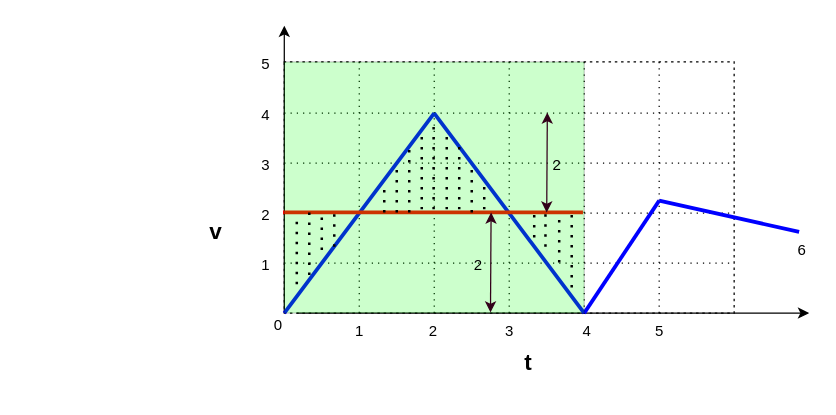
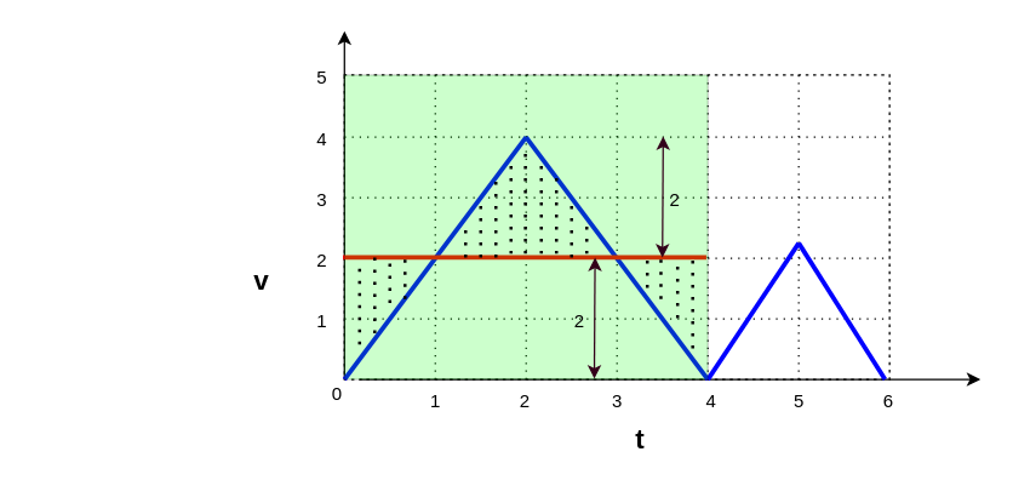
  <mxCell id="0" />
  <mxCell id="1" parent="0" />
  <mxCell id="2" value="" style="shape=table;startSize=0;container=1;collapsible=0;childLayout=tableLayout;dashed=1;dashPattern=1 4;" parent="1" vertex="1"><mxGeometry x="227" y="49" width="360" height="201" as="geometry" /></mxCell>
  <mxCell id="3" value="" style="shape=tableRow;horizontal=0;startSize=0;swimlaneHead=0;swimlaneBody=0;top=0;left=0;bottom=0;right=0;collapsible=0;dropTarget=0;fillColor=none;points=[[0,0.5],[1,0.5]];portConstraint=eastwest;" parent="2" vertex="1"><mxGeometry width="360" height="41" as="geometry" /></mxCell>
  <mxCell id="4" value="" style="shape=partialRectangle;html=1;whiteSpace=wrap;connectable=0;overflow=hidden;fillColor=none;top=0;left=0;bottom=0;right=0;pointerEvents=1;" parent="3" vertex="1"><mxGeometry width="60" height="41" as="geometry"><mxRectangle width="60" height="41" as="alternateBounds" /></mxGeometry></mxCell>
  <mxCell id="5" value="" style="shape=partialRectangle;html=1;whiteSpace=wrap;connectable=0;overflow=hidden;fillColor=none;top=0;left=0;bottom=0;right=0;pointerEvents=1;" parent="3" vertex="1"><mxGeometry x="60" width="60" height="41" as="geometry"><mxRectangle width="60" height="41" as="alternateBounds" /></mxGeometry></mxCell>
  <mxCell id="6" value="" style="shape=partialRectangle;html=1;whiteSpace=wrap;connectable=0;overflow=hidden;fillColor=none;top=0;left=0;bottom=0;right=0;pointerEvents=1;" parent="3" vertex="1"><mxGeometry x="120" width="60" height="41" as="geometry"><mxRectangle width="60" height="41" as="alternateBounds" /></mxGeometry></mxCell>
  <mxCell id="7" value="" style="shape=partialRectangle;html=1;whiteSpace=wrap;connectable=0;overflow=hidden;fillColor=none;top=0;left=0;bottom=0;right=0;pointerEvents=1;" parent="3" vertex="1"><mxGeometry x="180" width="60" height="41" as="geometry"><mxRectangle width="60" height="41" as="alternateBounds" /></mxGeometry></mxCell>
  <mxCell id="8" value="" style="shape=partialRectangle;html=1;whiteSpace=wrap;connectable=0;overflow=hidden;fillColor=none;top=0;left=0;bottom=0;right=0;pointerEvents=1;" parent="3" vertex="1"><mxGeometry x="240" width="60" height="41" as="geometry"><mxRectangle width="60" height="41" as="alternateBounds" /></mxGeometry></mxCell>
  <mxCell id="9" value="" style="shape=partialRectangle;html=1;whiteSpace=wrap;connectable=0;overflow=hidden;fillColor=none;top=0;left=0;bottom=0;right=0;pointerEvents=1;" parent="3" vertex="1"><mxGeometry x="300" width="60" height="41" as="geometry"><mxRectangle width="60" height="41" as="alternateBounds" /></mxGeometry></mxCell>
  <mxCell id="10" value="" style="shape=tableRow;horizontal=0;startSize=0;swimlaneHead=0;swimlaneBody=0;top=0;left=0;bottom=0;right=0;collapsible=0;dropTarget=0;fillColor=none;points=[[0,0.5],[1,0.5]];portConstraint=eastwest;" parent="2" vertex="1"><mxGeometry y="41" width="360" height="40" as="geometry" /></mxCell>
  <mxCell id="11" value="" style="shape=partialRectangle;html=1;whiteSpace=wrap;connectable=0;overflow=hidden;fillColor=none;top=0;left=0;bottom=0;right=0;pointerEvents=1;" parent="10" vertex="1"><mxGeometry width="60" height="40" as="geometry"><mxRectangle width="60" height="40" as="alternateBounds" /></mxGeometry></mxCell>
  <mxCell id="12" value="" style="shape=partialRectangle;html=1;whiteSpace=wrap;connectable=0;overflow=hidden;fillColor=none;top=0;left=0;bottom=0;right=0;pointerEvents=1;" parent="10" vertex="1"><mxGeometry x="60" width="60" height="40" as="geometry"><mxRectangle width="60" height="40" as="alternateBounds" /></mxGeometry></mxCell>
  <mxCell id="13" value="" style="shape=partialRectangle;html=1;whiteSpace=wrap;connectable=0;overflow=hidden;fillColor=none;top=0;left=0;bottom=0;right=0;pointerEvents=1;" parent="10" vertex="1"><mxGeometry x="120" width="60" height="40" as="geometry"><mxRectangle width="60" height="40" as="alternateBounds" /></mxGeometry></mxCell>
  <mxCell id="14" value="" style="shape=partialRectangle;html=1;whiteSpace=wrap;connectable=0;overflow=hidden;fillColor=none;top=0;left=0;bottom=0;right=0;pointerEvents=1;" parent="10" vertex="1"><mxGeometry x="180" width="60" height="40" as="geometry"><mxRectangle width="60" height="40" as="alternateBounds" /></mxGeometry></mxCell>
  <mxCell id="15" value="" style="shape=partialRectangle;html=1;whiteSpace=wrap;connectable=0;overflow=hidden;fillColor=none;top=0;left=0;bottom=0;right=0;pointerEvents=1;" parent="10" vertex="1"><mxGeometry x="240" width="60" height="40" as="geometry"><mxRectangle width="60" height="40" as="alternateBounds" /></mxGeometry></mxCell>
  <mxCell id="16" value="" style="shape=partialRectangle;html=1;whiteSpace=wrap;connectable=0;overflow=hidden;fillColor=none;top=0;left=0;bottom=0;right=0;pointerEvents=1;" parent="10" vertex="1"><mxGeometry x="300" width="60" height="40" as="geometry"><mxRectangle width="60" height="40" as="alternateBounds" /></mxGeometry></mxCell>
  <mxCell id="17" value="" style="shape=tableRow;horizontal=0;startSize=0;swimlaneHead=0;swimlaneBody=0;top=0;left=0;bottom=0;right=0;collapsible=0;dropTarget=0;fillColor=none;points=[[0,0.5],[1,0.5]];portConstraint=eastwest;" parent="2" vertex="1"><mxGeometry y="81" width="360" height="40" as="geometry" /></mxCell>
  <mxCell id="18" value="" style="shape=partialRectangle;html=1;whiteSpace=wrap;connectable=0;overflow=hidden;fillColor=none;top=0;left=0;bottom=0;right=0;pointerEvents=1;" parent="17" vertex="1"><mxGeometry width="60" height="40" as="geometry"><mxRectangle width="60" height="40" as="alternateBounds" /></mxGeometry></mxCell>
  <mxCell id="19" value="" style="shape=partialRectangle;html=1;whiteSpace=wrap;connectable=0;overflow=hidden;fillColor=none;top=0;left=0;bottom=0;right=0;pointerEvents=1;" parent="17" vertex="1"><mxGeometry x="60" width="60" height="40" as="geometry"><mxRectangle width="60" height="40" as="alternateBounds" /></mxGeometry></mxCell>
  <mxCell id="20" value="" style="shape=partialRectangle;html=1;whiteSpace=wrap;connectable=0;overflow=hidden;fillColor=none;top=0;left=0;bottom=0;right=0;pointerEvents=1;" parent="17" vertex="1"><mxGeometry x="120" width="60" height="40" as="geometry"><mxRectangle width="60" height="40" as="alternateBounds" /></mxGeometry></mxCell>
  <mxCell id="21" value="" style="shape=partialRectangle;html=1;whiteSpace=wrap;connectable=0;overflow=hidden;fillColor=none;top=0;left=0;bottom=0;right=0;pointerEvents=1;" parent="17" vertex="1"><mxGeometry x="180" width="60" height="40" as="geometry"><mxRectangle width="60" height="40" as="alternateBounds" /></mxGeometry></mxCell>
  <mxCell id="22" value="" style="shape=partialRectangle;html=1;whiteSpace=wrap;connectable=0;overflow=hidden;fillColor=none;top=0;left=0;bottom=0;right=0;pointerEvents=1;" parent="17" vertex="1"><mxGeometry x="240" width="60" height="40" as="geometry"><mxRectangle width="60" height="40" as="alternateBounds" /></mxGeometry></mxCell>
  <mxCell id="23" value="" style="shape=partialRectangle;html=1;whiteSpace=wrap;connectable=0;overflow=hidden;fillColor=none;top=0;left=0;bottom=0;right=0;pointerEvents=1;" parent="17" vertex="1"><mxGeometry x="300" width="60" height="40" as="geometry"><mxRectangle width="60" height="40" as="alternateBounds" /></mxGeometry></mxCell>
  <mxCell id="24" value="" style="shape=tableRow;horizontal=0;startSize=0;swimlaneHead=0;swimlaneBody=0;top=0;left=0;bottom=0;right=0;collapsible=0;dropTarget=0;fillColor=none;points=[[0,0.5],[1,0.5]];portConstraint=eastwest;" parent="2" vertex="1"><mxGeometry y="121" width="360" height="40" as="geometry" /></mxCell>
  <mxCell id="25" value="" style="shape=partialRectangle;html=1;whiteSpace=wrap;connectable=0;overflow=hidden;fillColor=none;top=0;left=0;bottom=0;right=0;pointerEvents=1;" parent="24" vertex="1"><mxGeometry width="60" height="40" as="geometry"><mxRectangle width="60" height="40" as="alternateBounds" /></mxGeometry></mxCell>
  <mxCell id="26" value="" style="shape=partialRectangle;html=1;whiteSpace=wrap;connectable=0;overflow=hidden;fillColor=none;top=0;left=0;bottom=0;right=0;pointerEvents=1;" parent="24" vertex="1"><mxGeometry x="60" width="60" height="40" as="geometry"><mxRectangle width="60" height="40" as="alternateBounds" /></mxGeometry></mxCell>
  <mxCell id="27" value="" style="shape=partialRectangle;html=1;whiteSpace=wrap;connectable=0;overflow=hidden;fillColor=none;top=0;left=0;bottom=0;right=0;pointerEvents=1;" parent="24" vertex="1"><mxGeometry x="120" width="60" height="40" as="geometry"><mxRectangle width="60" height="40" as="alternateBounds" /></mxGeometry></mxCell>
  <mxCell id="28" value="" style="shape=partialRectangle;html=1;whiteSpace=wrap;connectable=0;overflow=hidden;fillColor=none;top=0;left=0;bottom=0;right=0;pointerEvents=1;" parent="24" vertex="1"><mxGeometry x="180" width="60" height="40" as="geometry"><mxRectangle width="60" height="40" as="alternateBounds" /></mxGeometry></mxCell>
  <mxCell id="29" value="" style="shape=partialRectangle;html=1;whiteSpace=wrap;connectable=0;overflow=hidden;fillColor=none;top=0;left=0;bottom=0;right=0;pointerEvents=1;" parent="24" vertex="1"><mxGeometry x="240" width="60" height="40" as="geometry"><mxRectangle width="60" height="40" as="alternateBounds" /></mxGeometry></mxCell>
  <mxCell id="30" value="" style="shape=partialRectangle;html=1;whiteSpace=wrap;connectable=0;overflow=hidden;fillColor=none;top=0;left=0;bottom=0;right=0;pointerEvents=1;" parent="24" vertex="1"><mxGeometry x="300" width="60" height="40" as="geometry"><mxRectangle width="60" height="40" as="alternateBounds" /></mxGeometry></mxCell>
  <mxCell id="31" value="" style="shape=tableRow;horizontal=0;startSize=0;swimlaneHead=0;swimlaneBody=0;top=0;left=0;bottom=0;right=0;collapsible=0;dropTarget=0;fillColor=none;points=[[0,0.5],[1,0.5]];portConstraint=eastwest;" parent="2" vertex="1"><mxGeometry y="161" width="360" height="40" as="geometry" /></mxCell>
  <mxCell id="32" value="" style="shape=partialRectangle;html=1;whiteSpace=wrap;connectable=0;overflow=hidden;fillColor=none;top=0;left=0;bottom=0;right=0;pointerEvents=1;" parent="31" vertex="1"><mxGeometry width="60" height="40" as="geometry"><mxRectangle width="60" height="40" as="alternateBounds" /></mxGeometry></mxCell>
  <mxCell id="33" value="" style="shape=partialRectangle;html=1;whiteSpace=wrap;connectable=0;overflow=hidden;fillColor=none;top=0;left=0;bottom=0;right=0;pointerEvents=1;" parent="31" vertex="1"><mxGeometry x="60" width="60" height="40" as="geometry"><mxRectangle width="60" height="40" as="alternateBounds" /></mxGeometry></mxCell>
  <mxCell id="34" value="" style="shape=partialRectangle;html=1;whiteSpace=wrap;connectable=0;overflow=hidden;fillColor=none;top=0;left=0;bottom=0;right=0;pointerEvents=1;" parent="31" vertex="1"><mxGeometry x="120" width="60" height="40" as="geometry"><mxRectangle width="60" height="40" as="alternateBounds" /></mxGeometry></mxCell>
  <mxCell id="35" value="" style="shape=partialRectangle;html=1;whiteSpace=wrap;connectable=0;overflow=hidden;fillColor=none;top=0;left=0;bottom=0;right=0;pointerEvents=1;" parent="31" vertex="1"><mxGeometry x="180" width="60" height="40" as="geometry"><mxRectangle width="60" height="40" as="alternateBounds" /></mxGeometry></mxCell>
  <mxCell id="36" value="" style="shape=partialRectangle;html=1;whiteSpace=wrap;connectable=0;overflow=hidden;fillColor=none;top=0;left=0;bottom=0;right=0;pointerEvents=1;" parent="31" vertex="1"><mxGeometry x="240" width="60" height="40" as="geometry"><mxRectangle width="60" height="40" as="alternateBounds" /></mxGeometry></mxCell>
  <mxCell id="37" value="" style="shape=partialRectangle;html=1;whiteSpace=wrap;connectable=0;overflow=hidden;fillColor=none;top=0;left=0;bottom=0;right=0;pointerEvents=1;" parent="31" vertex="1"><mxGeometry x="300" width="60" height="40" as="geometry"><mxRectangle width="60" height="40" as="alternateBounds" /></mxGeometry></mxCell>
  <mxCell id="38" value="" style="endArrow=classic;html=1;rounded=0;" parent="1" edge="1"><mxGeometry width="50" height="50" relative="1" as="geometry"><mxPoint x="227" y="250" as="sourcePoint" /><mxPoint x="227" y="20" as="targetPoint" /></mxGeometry></mxCell>
  <mxCell id="39" value="" style="endArrow=classic;html=1;rounded=0;" parent="1" edge="1"><mxGeometry width="50" height="50" relative="1" as="geometry"><mxPoint x="237" y="250" as="sourcePoint" /><mxPoint x="647" y="250" as="targetPoint" /></mxGeometry></mxCell>
  <mxCell id="40" value="0" style="text;html=1;resizable=0;autosize=1;align=center;verticalAlign=middle;points=[];fillColor=none;strokeColor=none;rounded=0;" parent="1" vertex="1"><mxGeometry x="207" y="245" width="30" height="30" as="geometry" /></mxCell>
  <mxCell id="41" value="1" style="text;html=1;resizable=0;autosize=1;align=center;verticalAlign=middle;points=[];fillColor=none;strokeColor=none;rounded=0;" parent="1" vertex="1"><mxGeometry x="272" y="250" width="30" height="30" as="geometry" /></mxCell>
  <mxCell id="42" value="2" style="text;html=1;resizable=0;autosize=1;align=center;verticalAlign=middle;points=[];fillColor=none;strokeColor=none;rounded=0;" parent="1" vertex="1"><mxGeometry x="331" y="250" width="30" height="30" as="geometry" /></mxCell>
  <mxCell id="43" value="4" style="text;html=1;resizable=0;autosize=1;align=center;verticalAlign=middle;points=[];fillColor=none;strokeColor=none;rounded=0;" parent="1" vertex="1"><mxGeometry x="454" y="250" width="30" height="30" as="geometry" /></mxCell>
  <mxCell id="44" value="5" style="text;html=1;resizable=0;autosize=1;align=center;verticalAlign=middle;points=[];fillColor=none;strokeColor=none;rounded=0;" parent="1" vertex="1"><mxGeometry x="512" y="250" width="30" height="30" as="geometry" /></mxCell>
- <mxCell id="45" value="6" style="text;html=1;resizable=0;autosize=1;align=center;verticalAlign=middle;points=[];fillColor=none;strokeColor=none;rounded=0;" parent="1" vertex="1"><mxGeometry x="626" y="185" width="30" height="30" as="geometry" /></mxCell>
+ <mxCell id="45" value="6" style="text;html=1;resizable=0;autosize=1;align=center;verticalAlign=middle;points=[];fillColor=none;strokeColor=none;rounded=0;" parent="1" vertex="1"><mxGeometry x="571" y="250" width="30" height="30" as="geometry" /></mxCell>
  <mxCell id="46" value="3" style="text;html=1;resizable=0;autosize=1;align=center;verticalAlign=middle;points=[];fillColor=none;strokeColor=none;rounded=0;" parent="1" vertex="1"><mxGeometry x="392" y="250" width="30" height="30" as="geometry" /></mxCell>
  <mxCell id="47" value="1" style="text;html=1;resizable=0;autosize=1;align=center;verticalAlign=middle;points=[];fillColor=none;strokeColor=none;rounded=0;" parent="1" vertex="1"><mxGeometry x="197" y="197" width="30" height="30" as="geometry" /></mxCell>
  <mxCell id="48" value="2" style="text;html=1;resizable=0;autosize=1;align=center;verticalAlign=middle;points=[];fillColor=none;strokeColor=none;rounded=0;" parent="1" vertex="1"><mxGeometry x="197" y="157" width="30" height="30" as="geometry" /></mxCell>
  <mxCell id="49" value="3" style="text;html=1;resizable=0;autosize=1;align=center;verticalAlign=middle;points=[];fillColor=none;strokeColor=none;rounded=0;" parent="1" vertex="1"><mxGeometry x="197" y="117" width="30" height="30" as="geometry" /></mxCell>
  <mxCell id="50" value="4" style="text;html=1;resizable=0;autosize=1;align=center;verticalAlign=middle;points=[];fillColor=none;strokeColor=none;rounded=0;" parent="1" vertex="1"><mxGeometry x="197" y="77" width="30" height="30" as="geometry" /></mxCell>
  <mxCell id="51" value="5" style="text;html=1;resizable=0;autosize=1;align=center;verticalAlign=middle;points=[];fillColor=none;strokeColor=none;rounded=0;" parent="1" vertex="1"><mxGeometry x="197" y="36" width="30" height="30" as="geometry" /></mxCell>
  <mxCell id="52" value="" style="endArrow=classic;html=1;rounded=0;strokeColor=none;fillColor=#FFFFFF;strokeWidth=3;" parent="1" edge="1"><mxGeometry width="50" height="50" relative="1" as="geometry"><mxPoint x="20" y="250" as="sourcePoint" /><mxPoint x="127" y="90" as="targetPoint" /></mxGeometry></mxCell>
  <mxCell id="53" value="" style="endArrow=none;html=1;rounded=0;strokeColor=#0000FF;strokeWidth=3;fillColor=#FFFFFF;" parent="1" edge="1"><mxGeometry width="50" height="50" relative="1" as="geometry"><mxPoint x="227" y="250" as="sourcePoint" /><mxPoint x="347" y="90" as="targetPoint" /></mxGeometry></mxCell>
  <mxCell id="54" value="" style="endArrow=none;html=1;rounded=0;strokeColor=#0000FF;strokeWidth=3;fillColor=#FFFFFF;" parent="1" edge="1"><mxGeometry width="50" height="50" relative="1" as="geometry"><mxPoint x="467" y="250" as="sourcePoint" /><mxPoint x="527" y="160" as="targetPoint" /></mxGeometry></mxCell>
  <mxCell id="55" value="" style="endArrow=none;html=1;rounded=0;strokeColor=#0000FF;strokeWidth=3;fillColor=#FFFFFF;exitX=0.333;exitY=0;exitDx=0;exitDy=0;exitPerimeter=0;" parent="1" source="10" edge="1"><mxGeometry width="50" height="50" relative="1" as="geometry"><mxPoint x="331" y="435" as="sourcePoint" /><mxPoint x="467" y="250" as="targetPoint" /></mxGeometry></mxCell>
  <mxCell id="56" value="" style="endArrow=none;html=1;rounded=0;strokeColor=#0000FF;strokeWidth=3;fillColor=#FFFFFF;entryX=0.433;entryY=0;entryDx=0;entryDy=0;entryPerimeter=0;" parent="1" target="45" edge="1"><mxGeometry width="50" height="50" relative="1" as="geometry"><mxPoint x="527" y="160" as="sourcePoint" /><mxPoint x="537" y="170" as="targetPoint" /></mxGeometry></mxCell>
  <mxCell id="57" value="" style="endArrow=none;html=1;rounded=0;strokeColor=#FF0000;strokeWidth=3;fillColor=#FFFFFF;" parent="1" edge="1"><mxGeometry width="50" height="50" relative="1" as="geometry"><mxPoint x="226" y="169.5" as="sourcePoint" /><mxPoint x="466" y="169.5" as="targetPoint" /></mxGeometry></mxCell>
  <mxCell id="58" value="&lt;b&gt;&lt;font style=&quot;font-size: 18px;&quot;&gt;v&lt;/font&gt;&lt;/b&gt;" style="text;html=1;resizable=0;autosize=1;align=center;verticalAlign=middle;points=[];fillColor=none;strokeColor=none;rounded=0;dashed=1;dashPattern=1 4;" parent="1" vertex="1"><mxGeometry x="157" y="164.5" width="30" height="40" as="geometry" /></mxCell>
  <mxCell id="59" value="&lt;font style=&quot;font-size: 18px;&quot;&gt;&lt;b&gt;t&lt;/b&gt;&lt;/font&gt;" style="text;html=1;resizable=0;autosize=1;align=center;verticalAlign=middle;points=[];fillColor=none;strokeColor=none;rounded=0;dashed=1;dashPattern=1 4;" parent="1" vertex="1"><mxGeometry x="407" y="270" width="30" height="40" as="geometry" /></mxCell>
  <mxCell id="60" value="" style="whiteSpace=wrap;html=1;opacity=20;fillColor=#00FF00;" parent="1" vertex="1"><mxGeometry x="227" y="49" width="240" height="201" as="geometry" /></mxCell>
  <mxCell id="61" value="" style="endArrow=none;dashed=1;html=1;dashPattern=1 3;strokeWidth=2;rounded=0;" edge="1" parent="1"><mxGeometry width="50" height="50" relative="1" as="geometry"><mxPoint x="237" y="227" as="sourcePoint" /><mxPoint x="237" y="177" as="targetPoint" /></mxGeometry></mxCell>
  <mxCell id="62" value="" style="endArrow=none;dashed=1;html=1;dashPattern=1 3;strokeWidth=2;rounded=0;" edge="1" parent="1"><mxGeometry width="50" height="50" relative="1" as="geometry"><mxPoint x="247" y="219.5" as="sourcePoint" /><mxPoint x="247" y="169.5" as="targetPoint" /></mxGeometry></mxCell>
  <mxCell id="63" value="" style="endArrow=none;dashed=1;html=1;dashPattern=1 3;strokeWidth=2;rounded=0;" edge="1" parent="1"><mxGeometry width="50" height="50" relative="1" as="geometry"><mxPoint x="327" y="169.5" as="sourcePoint" /><mxPoint x="327" y="119.5" as="targetPoint" /></mxGeometry></mxCell>
  <mxCell id="64" value="" style="endArrow=none;dashed=1;html=1;dashPattern=1 3;strokeWidth=2;rounded=0;" edge="1" parent="1"><mxGeometry width="50" height="50" relative="1" as="geometry"><mxPoint x="357" y="167" as="sourcePoint" /><mxPoint x="357" y="107" as="targetPoint" /></mxGeometry></mxCell>
  <mxCell id="65" value="" style="endArrow=none;dashed=1;html=1;dashPattern=1 3;strokeWidth=2;rounded=0;" edge="1" parent="1"><mxGeometry width="50" height="50" relative="1" as="geometry"><mxPoint x="367" y="167" as="sourcePoint" /><mxPoint x="367" y="117" as="targetPoint" /></mxGeometry></mxCell>
  <mxCell id="66" value="" style="endArrow=none;dashed=1;html=1;dashPattern=1 3;strokeWidth=2;rounded=0;" edge="1" parent="1"><mxGeometry width="50" height="50" relative="1" as="geometry"><mxPoint x="346.5" y="167" as="sourcePoint" /><mxPoint x="346.5" y="97" as="targetPoint" /></mxGeometry></mxCell>
  <mxCell id="67" value="" style="endArrow=none;dashed=1;html=1;dashPattern=1 3;strokeWidth=2;rounded=0;" edge="1" parent="1"><mxGeometry width="50" height="50" relative="1" as="geometry"><mxPoint x="337" y="167" as="sourcePoint" /><mxPoint x="337" y="107" as="targetPoint" /></mxGeometry></mxCell>
  <mxCell id="68" value="" style="endArrow=none;dashed=1;html=1;dashPattern=1 3;strokeWidth=2;rounded=0;" edge="1" parent="1"><mxGeometry width="50" height="50" relative="1" as="geometry"><mxPoint x="457" y="229.5" as="sourcePoint" /><mxPoint x="457" y="169.5" as="targetPoint" /></mxGeometry></mxCell>
  <mxCell id="69" value="" style="endArrow=none;dashed=1;html=1;dashPattern=1 3;strokeWidth=2;rounded=0;" edge="1" parent="1"><mxGeometry width="50" height="50" relative="1" as="geometry"><mxPoint x="377" y="169.5" as="sourcePoint" /><mxPoint x="377" y="129.5" as="targetPoint" /></mxGeometry></mxCell>
  <mxCell id="70" value="" style="endArrow=none;dashed=1;html=1;dashPattern=1 3;strokeWidth=2;rounded=0;" edge="1" parent="1"><mxGeometry width="50" height="50" relative="1" as="geometry"><mxPoint x="317" y="169.5" as="sourcePoint" /><mxPoint x="317" y="129.5" as="targetPoint" /></mxGeometry></mxCell>
  <mxCell id="71" value="" style="endArrow=none;dashed=1;html=1;dashPattern=1 3;strokeWidth=2;rounded=0;" edge="1" parent="1"><mxGeometry width="50" height="50" relative="1" as="geometry"><mxPoint x="387" y="167" as="sourcePoint" /><mxPoint x="387" y="147" as="targetPoint" /></mxGeometry></mxCell>
  <mxCell id="72" value="" style="endArrow=none;dashed=1;html=1;dashPattern=1 3;strokeWidth=2;rounded=0;" edge="1" parent="1"><mxGeometry width="50" height="50" relative="1" as="geometry"><mxPoint x="447" y="209.5" as="sourcePoint" /><mxPoint x="447" y="169.5" as="targetPoint" /></mxGeometry></mxCell>
  <mxCell id="73" value="" style="endArrow=none;dashed=1;html=1;dashPattern=1 3;strokeWidth=2;rounded=0;" edge="1" parent="1"><mxGeometry width="50" height="50" relative="1" as="geometry"><mxPoint x="307" y="169.5" as="sourcePoint" /><mxPoint x="307" y="149.5" as="targetPoint" /></mxGeometry></mxCell>
  <mxCell id="74" value="" style="endArrow=none;dashed=1;html=1;dashPattern=1 3;strokeWidth=2;rounded=0;" edge="1" parent="1"><mxGeometry width="50" height="50" relative="1" as="geometry"><mxPoint x="267" y="197" as="sourcePoint" /><mxPoint x="267" y="167" as="targetPoint" /></mxGeometry></mxCell>
  <mxCell id="75" value="" style="endArrow=none;dashed=1;html=1;dashPattern=1 3;strokeWidth=2;rounded=0;" edge="1" parent="1"><mxGeometry width="50" height="50" relative="1" as="geometry"><mxPoint x="257" y="199.5" as="sourcePoint" /><mxPoint x="257" y="169.5" as="targetPoint" /></mxGeometry></mxCell>
  <mxCell id="76" value="" style="endArrow=none;dashed=1;html=1;dashPattern=1 3;strokeWidth=2;rounded=0;" edge="1" parent="1"><mxGeometry width="50" height="50" relative="1" as="geometry"><mxPoint x="436" y="197" as="sourcePoint" /><mxPoint x="436" y="167" as="targetPoint" /></mxGeometry></mxCell>
  <mxCell id="77" value="" style="endArrow=none;dashed=1;html=1;dashPattern=1 3;strokeWidth=2;rounded=0;" edge="1" parent="1"><mxGeometry width="50" height="50" relative="1" as="geometry"><mxPoint x="427" y="189.5" as="sourcePoint" /><mxPoint x="427" y="169.5" as="targetPoint" /></mxGeometry></mxCell>
  <mxCell id="78" value="" style="endArrow=classic;startArrow=classic;html=1;rounded=0;strokeColor=#33001A;" edge="1" parent="1"><mxGeometry width="50" height="50" relative="1" as="geometry"><mxPoint x="392" y="249.5" as="sourcePoint" /><mxPoint x="392.5" y="169.5" as="targetPoint" /></mxGeometry></mxCell>
  <mxCell id="79" value="" style="endArrow=classic;startArrow=classic;html=1;rounded=0;strokeColor=#33001A;" edge="1" parent="1"><mxGeometry width="50" height="50" relative="1" as="geometry"><mxPoint x="437" y="169.5" as="sourcePoint" /><mxPoint x="437.5" y="89.5" as="targetPoint" /></mxGeometry></mxCell>
  <mxCell id="80" value="2" style="text;html=1;resizable=0;autosize=1;align=center;verticalAlign=middle;points=[];fillColor=none;strokeColor=none;rounded=0;" vertex="1" parent="1"><mxGeometry x="430" y="117" width="30" height="30" as="geometry" /></mxCell>
  <mxCell id="81" value="2" style="text;html=1;resizable=0;autosize=1;align=center;verticalAlign=middle;points=[];fillColor=none;strokeColor=none;rounded=0;" vertex="1" parent="1"><mxGeometry x="367" y="197" width="30" height="30" as="geometry" /></mxCell>
